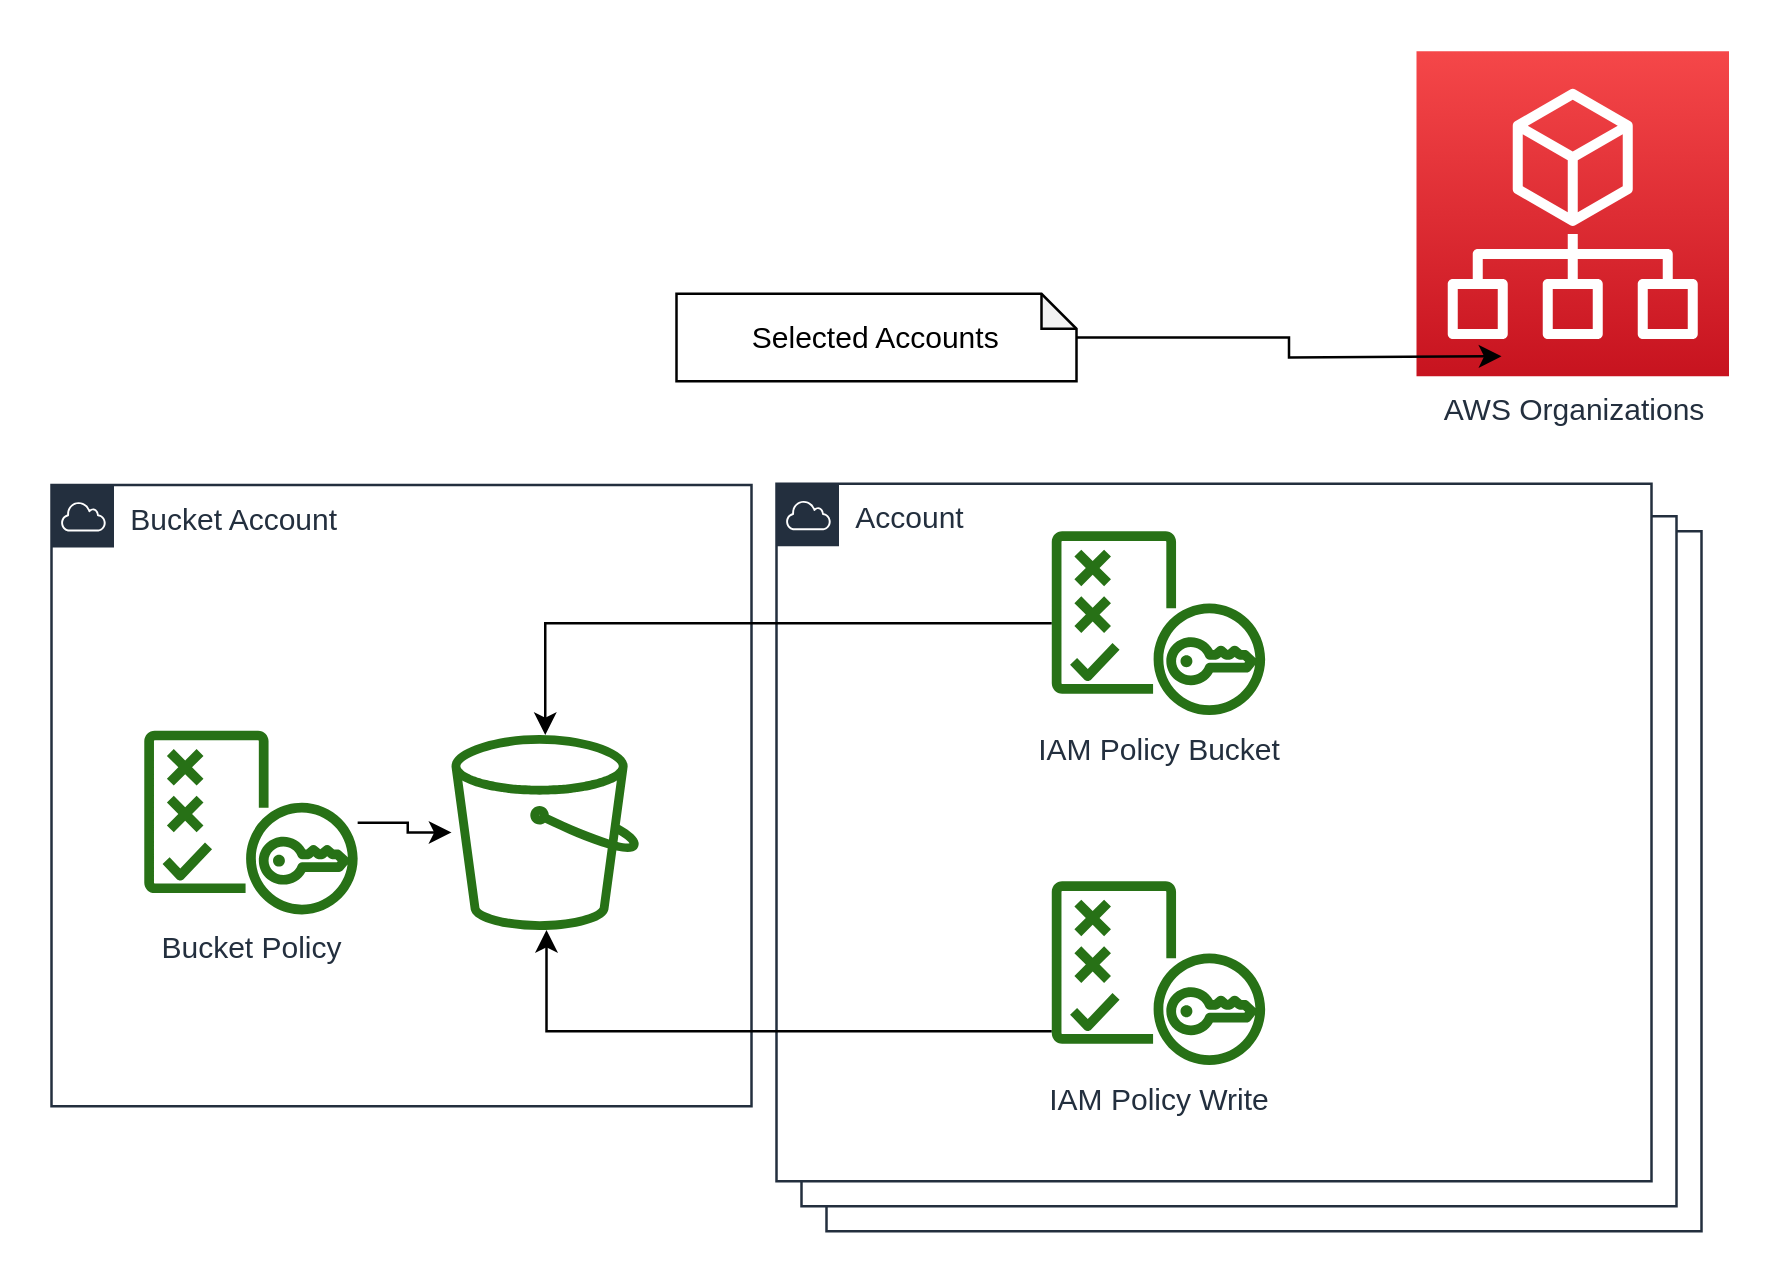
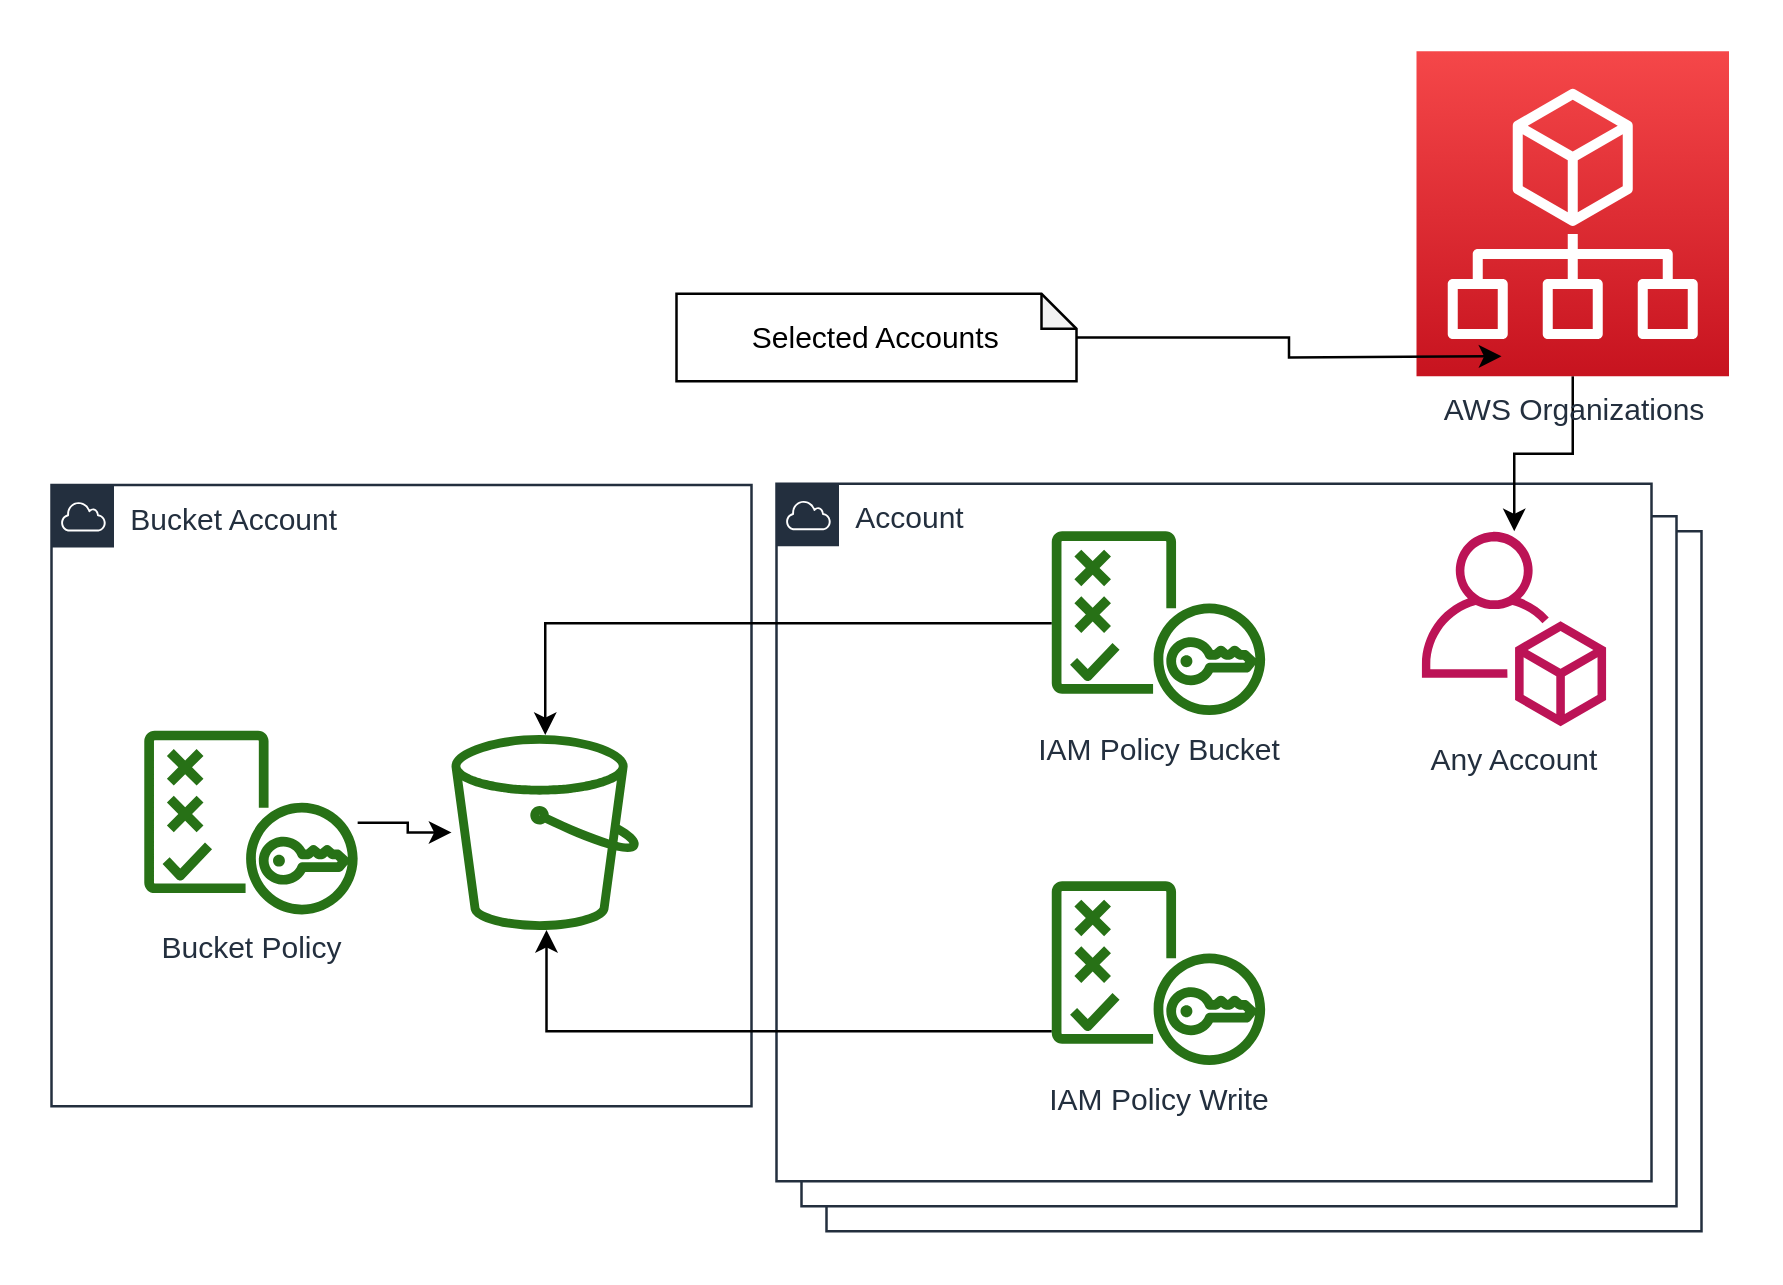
  <mxCell id="0" />
  <mxCell id="1" parent="0" />
  <mxCell id="2" value="Bucket Account" style="points=[[0,0],[0.25,0],[0.5,0],[0.75,0],[1,0],[1,0.25],[1,0.5],[1,0.75],[1,1],[0.75,1],[0.5,1],[0.25,1],[0,1],[0,0.75],[0,0.5],[0,0.25]];outlineConnect=0;gradientColor=none;html=1;whiteSpace=wrap;fontSize=12;fontStyle=0;shape=mxgraph.aws4.group;grIcon=mxgraph.aws4.group_aws_cloud;strokeColor=#232F3E;fillColor=#ffffff;verticalAlign=top;align=left;spacingLeft=30;fontColor=#232F3E;dashed=0;" parent="1" vertex="1"><mxGeometry x="20" y="193.5" width="280" height="248.5" as="geometry" /></mxCell>
  <mxCell id="3" value="Account" style="points=[[0,0],[0.25,0],[0.5,0],[0.75,0],[1,0],[1,0.25],[1,0.5],[1,0.75],[1,1],[0.75,1],[0.5,1],[0.25,1],[0,1],[0,0.75],[0,0.5],[0,0.25]];outlineConnect=0;gradientColor=none;html=1;whiteSpace=wrap;fontSize=12;fontStyle=0;shape=mxgraph.aws4.group;grIcon=mxgraph.aws4.group_aws_cloud;strokeColor=#232F3E;fillColor=#ffffff;verticalAlign=top;align=left;spacingLeft=30;fontColor=#232F3E;dashed=0;" parent="1" vertex="1"><mxGeometry x="330" y="212" width="350" height="280" as="geometry" /></mxCell>
  <mxCell id="4" value="Account" style="points=[[0,0],[0.25,0],[0.5,0],[0.75,0],[1,0],[1,0.25],[1,0.5],[1,0.75],[1,1],[0.75,1],[0.5,1],[0.25,1],[0,1],[0,0.75],[0,0.5],[0,0.25]];outlineConnect=0;gradientColor=none;html=1;whiteSpace=wrap;fontSize=12;fontStyle=0;shape=mxgraph.aws4.group;grIcon=mxgraph.aws4.group_aws_cloud;strokeColor=#232F3E;fillColor=#ffffff;verticalAlign=top;align=left;spacingLeft=30;fontColor=#232F3E;dashed=0;" parent="1" vertex="1"><mxGeometry x="320" y="206" width="350" height="276" as="geometry" /></mxCell>
  <mxCell id="5" value="Account" style="points=[[0,0],[0.25,0],[0.5,0],[0.75,0],[1,0],[1,0.25],[1,0.5],[1,0.75],[1,1],[0.75,1],[0.5,1],[0.25,1],[0,1],[0,0.75],[0,0.5],[0,0.25]];outlineConnect=0;gradientColor=none;html=1;whiteSpace=wrap;fontSize=12;fontStyle=0;shape=mxgraph.aws4.group;grIcon=mxgraph.aws4.group_aws_cloud;strokeColor=#232F3E;fillColor=#ffffff;verticalAlign=top;align=left;spacingLeft=30;fontColor=#232F3E;dashed=0;" parent="1" vertex="1"><mxGeometry x="310" y="193" width="350" height="279" as="geometry" /></mxCell>
+ <mxCell id="6" style="edgeStyle=orthogonalEdgeStyle;rounded=0;orthogonalLoop=1;jettySize=auto;html=1;" parent="1" source="8" target="7" edge="1"><mxGeometry relative="1" as="geometry"><mxPoint x="228" y="288" as="sourcePoint" /></mxGeometry></mxCell>
+ <mxCell id="7" value="Any Account" style="outlineConnect=0;fontColor=#232F3E;gradientColor=none;fillColor=#BC1356;strokeColor=none;dashed=0;verticalLabelPosition=bottom;verticalAlign=top;align=center;html=1;fontSize=12;fontStyle=0;aspect=fixed;pointerEvents=1;shape=mxgraph.aws4.organizations_account;" parent="1" vertex="1"><mxGeometry x="568" y="212" width="74" height="78" as="geometry" /></mxCell>
  <mxCell id="8" value="AWS Organizations&lt;br&gt;" style="outlineConnect=0;fontColor=#232F3E;gradientColor=#F54749;gradientDirection=north;fillColor=#C7131F;strokeColor=#ffffff;dashed=0;verticalLabelPosition=bottom;verticalAlign=top;align=center;html=1;fontSize=12;fontStyle=0;aspect=fixed;shape=mxgraph.aws4.resourceIcon;resIcon=mxgraph.aws4.organizations;" parent="1" vertex="1"><mxGeometry x="566" y="20" width="125" height="130" as="geometry" /></mxCell>
  <mxCell id="9" style="edgeStyle=orthogonalEdgeStyle;rounded=0;orthogonalLoop=1;jettySize=auto;html=1;" parent="1" source="10" edge="1"><mxGeometry relative="1" as="geometry"><mxPoint x="600" y="142" as="targetPoint" /></mxGeometry></mxCell>
  <mxCell id="10" value="Selected Accounts" style="shape=note;whiteSpace=wrap;html=1;backgroundOutline=1;darkOpacity=0.05;strokeColor=#000000;fillColor=#FFFFFF;size=14;" parent="1" vertex="1"><mxGeometry x="270" y="117" width="160" height="35" as="geometry" /></mxCell>
  <mxCell id="11" style="edgeStyle=orthogonalEdgeStyle;rounded=0;orthogonalLoop=1;jettySize=auto;html=1;" edge="1" parent="1" source="12" target="13"><mxGeometry relative="1" as="geometry"><mxPoint x="228" y="298" as="targetPoint" /></mxGeometry></mxCell>
  <mxCell id="12" value="IAM Policy Bucket" style="outlineConnect=0;fontColor=#232F3E;gradientColor=none;fillColor=#277116;strokeColor=none;dashed=0;verticalLabelPosition=bottom;verticalAlign=top;align=center;html=1;fontSize=12;fontStyle=0;aspect=fixed;pointerEvents=1;shape=mxgraph.aws4.policy;shadow=0;" vertex="1" parent="1"><mxGeometry x="420" y="212" width="85.57" height="73.5" as="geometry" /></mxCell>
  <mxCell id="13" value="" style="outlineConnect=0;fontColor=#232F3E;gradientColor=none;fillColor=#277116;strokeColor=none;dashed=0;verticalLabelPosition=bottom;verticalAlign=top;align=center;html=1;fontSize=12;fontStyle=0;aspect=fixed;pointerEvents=1;shape=mxgraph.aws4.bucket;shadow=0;" vertex="1" parent="1"><mxGeometry x="180" y="293.5" width="75" height="78" as="geometry" /></mxCell>
  <mxCell id="14" style="edgeStyle=orthogonalEdgeStyle;rounded=0;orthogonalLoop=1;jettySize=auto;html=1;" edge="1" parent="1" source="15" target="13"><mxGeometry relative="1" as="geometry" /></mxCell>
  <mxCell id="15" value="Bucket Policy" style="outlineConnect=0;fontColor=#232F3E;gradientColor=none;fillColor=#277116;strokeColor=none;dashed=0;verticalLabelPosition=bottom;verticalAlign=top;align=center;html=1;fontSize=12;fontStyle=0;aspect=fixed;pointerEvents=1;shape=mxgraph.aws4.policy;shadow=0;" vertex="1" parent="1"><mxGeometry x="57" y="291.75" width="85.57" height="73.5" as="geometry" /></mxCell>
  <mxCell id="16" style="edgeStyle=orthogonalEdgeStyle;rounded=0;orthogonalLoop=1;jettySize=auto;html=1;" edge="1" parent="1" source="17" target="13"><mxGeometry relative="1" as="geometry"><Array as="points"><mxPoint x="218" y="412" /></Array></mxGeometry></mxCell>
  <mxCell id="17" value="IAM Policy Write" style="outlineConnect=0;fontColor=#232F3E;gradientColor=none;fillColor=#277116;strokeColor=none;dashed=0;verticalLabelPosition=bottom;verticalAlign=top;align=center;html=1;fontSize=12;fontStyle=0;aspect=fixed;pointerEvents=1;shape=mxgraph.aws4.policy;shadow=0;" vertex="1" parent="1"><mxGeometry x="420" y="352" width="85.57" height="73.5" as="geometry" /></mxCell>
